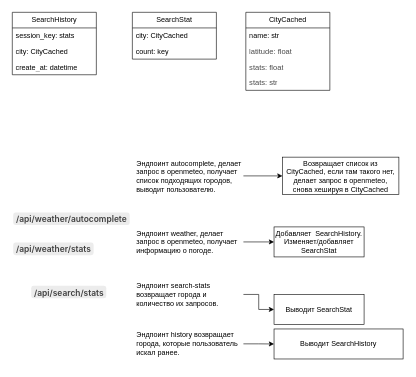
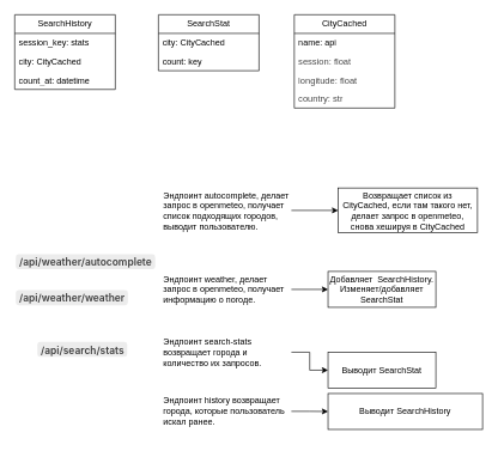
  <mxCell id="0" />
  <mxCell id="1" parent="0" />
  <mxCell id="2" value="SearchHistory" style="swimlane;fontStyle=0;childLayout=stackLayout;horizontal=1;startSize=26;fillColor=none;horizontalStack=0;resizeParent=1;resizeParentMax=0;resizeLast=0;collapsible=1;marginBottom=0;whiteSpace=wrap;html=1;" parent="1" vertex="1"><mxGeometry x="20" y="20" width="140" height="104" as="geometry" /></mxCell>
  <mxCell id="3" value="session_key: stats" style="text;strokeColor=none;fillColor=none;align=left;verticalAlign=top;spacingLeft=4;spacingRight=4;overflow=hidden;rotatable=0;points=[[0,0.5],[1,0.5]];portConstraint=eastwest;whiteSpace=wrap;html=1;" parent="2" vertex="1"><mxGeometry y="26" width="140" height="26" as="geometry" /></mxCell>
  <mxCell id="4" value="&lt;span style=&quot;text-align: center;&quot;&gt;city: CityCached&lt;/span&gt;" style="text;strokeColor=none;fillColor=none;align=left;verticalAlign=top;spacingLeft=4;spacingRight=4;overflow=hidden;rotatable=0;points=[[0,0.5],[1,0.5]];portConstraint=eastwest;whiteSpace=wrap;html=1;" parent="2" vertex="1"><mxGeometry y="52" width="140" height="26" as="geometry" /></mxCell>
- <mxCell id="5" value="create_at: datetime" style="text;strokeColor=none;fillColor=none;align=left;verticalAlign=top;spacingLeft=4;spacingRight=4;overflow=hidden;rotatable=0;points=[[0,0.5],[1,0.5]];portConstraint=eastwest;whiteSpace=wrap;html=1;" parent="2" vertex="1"><mxGeometry y="78" width="140" height="26" as="geometry" /></mxCell>
+ <mxCell id="5" value="count_at: datetime" style="text;strokeColor=none;fillColor=none;align=left;verticalAlign=top;spacingLeft=4;spacingRight=4;overflow=hidden;rotatable=0;points=[[0,0.5],[1,0.5]];portConstraint=eastwest;whiteSpace=wrap;html=1;" parent="2" vertex="1"><mxGeometry y="78" width="140" height="26" as="geometry" /></mxCell>
  <mxCell id="6" style="edgeStyle=orthogonalEdgeStyle;rounded=0;orthogonalLoop=1;jettySize=auto;html=1;entryX=0;entryY=0.5;entryDx=0;entryDy=0;" parent="1" source="7" target="23" edge="1"><mxGeometry relative="1" as="geometry" /></mxCell>
  <mxCell id="7" value="Эндпоинт autocomplete, делает запрос в openmeteo, получает список подходящих городов, выводит пользователю." style="text;html=1;align=left;verticalAlign=middle;whiteSpace=wrap;rounded=0;" parent="1" vertex="1"><mxGeometry x="225" y="250" width="180" height="85" as="geometry" /></mxCell>
  <mxCell id="8" value="&lt;strong style=&quot;font-weight: 600; color: rgb(64, 64, 64); font-family: quote-cjk-patch, Inter, system-ui, -apple-system, BlinkMacSystemFont, &amp;quot;Segoe UI&amp;quot;, Roboto, &amp;quot;Noto Sans&amp;quot;, Ubuntu, Cantarell, &amp;quot;Helvetica Neue&amp;quot;, Oxygen, &amp;quot;Open Sans&amp;quot;, sans-serif; font-size: 16.002px; font-style: normal; font-variant-ligatures: normal; font-variant-caps: normal; letter-spacing: normal; orphans: 2; text-align: left; text-indent: 0px; text-transform: none; widows: 2; word-spacing: 0px; -webkit-text-stroke-width: 0px; white-space: normal; background-color: rgb(255, 255, 255); text-decoration-thickness: initial; text-decoration-style: initial; text-decoration-color: initial;&quot;&gt;&lt;code style=&quot;font-size: 0.875em; font-weight: var(--ds-font-weight-strong); font-family: var(--ds-font-family-code); background-color: var(--ds-md-inline-code-color,#ececec); border-radius: 4px; padding: 0.15rem 0.3rem;&quot;&gt;/api/weather/autocomplete&lt;/code&gt;&lt;/strong&gt;" style="text;whiteSpace=wrap;html=1;" parent="1" vertex="1"><mxGeometry x="20" y="347.5" width="170" height="40" as="geometry" /></mxCell>
  <mxCell id="9" value="&lt;strong style=&quot;font-weight: 600; color: rgb(64, 64, 64); font-family: quote-cjk-patch, Inter, system-ui, -apple-system, BlinkMacSystemFont, &amp;quot;Segoe UI&amp;quot;, Roboto, &amp;quot;Noto Sans&amp;quot;, Ubuntu, Cantarell, &amp;quot;Helvetica Neue&amp;quot;, Oxygen, &amp;quot;Open Sans&amp;quot;, sans-serif; font-size: 16.002px; font-style: normal; font-variant-ligatures: normal; font-variant-caps: normal; letter-spacing: normal; orphans: 2; text-align: left; text-indent: 0px; text-transform: none; widows: 2; word-spacing: 0px; -webkit-text-stroke-width: 0px; white-space: normal; background-color: rgb(255, 255, 255); text-decoration-thickness: initial; text-decoration-style: initial; text-decoration-color: initial;&quot;&gt;&lt;code style=&quot;font-size: 0.875em; font-weight: var(--ds-font-weight-strong); font-family: var(--ds-font-family-code); background-color: var(--ds-md-inline-code-color,#ececec); border-radius: 4px; padding: 0.15rem 0.3rem;&quot;&gt;/api/search/stats&lt;/code&gt;&lt;/strong&gt;" style="text;whiteSpace=wrap;html=1;" parent="1" vertex="1"><mxGeometry x="50" y="470" width="160" height="40" as="geometry" /></mxCell>
  <mxCell id="10" style="edgeStyle=orthogonalEdgeStyle;rounded=0;orthogonalLoop=1;jettySize=auto;html=1;entryX=0;entryY=0.5;entryDx=0;entryDy=0;" parent="1" source="11" target="21" edge="1"><mxGeometry relative="1" as="geometry" /></mxCell>
  <mxCell id="11" value="Эндпоинт search-stats возвращает города и количество их запросов." style="text;html=1;align=left;verticalAlign=middle;whiteSpace=wrap;rounded=0;" parent="1" vertex="1"><mxGeometry x="225" y="447.5" width="180" height="85" as="geometry" /></mxCell>
- <mxCell id="12" value="&lt;strong style=&quot;font-weight: 600; color: rgb(64, 64, 64); font-family: quote-cjk-patch, Inter, system-ui, -apple-system, BlinkMacSystemFont, &amp;quot;Segoe UI&amp;quot;, Roboto, &amp;quot;Noto Sans&amp;quot;, Ubuntu, Cantarell, &amp;quot;Helvetica Neue&amp;quot;, Oxygen, &amp;quot;Open Sans&amp;quot;, sans-serif; font-size: 16.002px; font-style: normal; font-variant-ligatures: normal; font-variant-caps: normal; letter-spacing: normal; orphans: 2; text-align: left; text-indent: 0px; text-transform: none; widows: 2; word-spacing: 0px; -webkit-text-stroke-width: 0px; white-space: normal; background-color: rgb(255, 255, 255); text-decoration-thickness: initial; text-decoration-style: initial; text-decoration-color: initial;&quot;&gt;&lt;code style=&quot;font-size: 0.875em; font-weight: var(--ds-font-weight-strong); font-family: var(--ds-font-family-code); background-color: var(--ds-md-inline-code-color,#ececec); border-radius: 4px; padding: 0.15rem 0.3rem;&quot;&gt;/api/weather/stats&lt;/code&gt;&lt;/strong&gt;" style="text;whiteSpace=wrap;html=1;" parent="1" vertex="1"><mxGeometry x="20" y="397.5" width="220" height="40" as="geometry" /></mxCell>
+ <mxCell id="12" value="&lt;strong style=&quot;font-weight: 600; color: rgb(64, 64, 64); font-family: quote-cjk-patch, Inter, system-ui, -apple-system, BlinkMacSystemFont, &amp;quot;Segoe UI&amp;quot;, Roboto, &amp;quot;Noto Sans&amp;quot;, Ubuntu, Cantarell, &amp;quot;Helvetica Neue&amp;quot;, Oxygen, &amp;quot;Open Sans&amp;quot;, sans-serif; font-size: 16.002px; font-style: normal; font-variant-ligatures: normal; font-variant-caps: normal; letter-spacing: normal; orphans: 2; text-align: left; text-indent: 0px; text-transform: none; widows: 2; word-spacing: 0px; -webkit-text-stroke-width: 0px; white-space: normal; background-color: rgb(255, 255, 255); text-decoration-thickness: initial; text-decoration-style: initial; text-decoration-color: initial;&quot;&gt;&lt;code style=&quot;font-size: 0.875em; font-weight: var(--ds-font-weight-strong); font-family: var(--ds-font-family-code); background-color: var(--ds-md-inline-code-color,#ececec); border-radius: 4px; padding: 0.15rem 0.3rem;&quot;&gt;/api/weather/weather&lt;/code&gt;&lt;/strong&gt;" style="text;whiteSpace=wrap;html=1;" parent="1" vertex="1"><mxGeometry x="20" y="397.5" width="220" height="40" as="geometry" /></mxCell>
  <mxCell id="13" style="edgeStyle=orthogonalEdgeStyle;rounded=0;orthogonalLoop=1;jettySize=auto;html=1;entryX=0;entryY=0.5;entryDx=0;entryDy=0;" parent="1" source="14" target="20" edge="1"><mxGeometry relative="1" as="geometry" /></mxCell>
  <mxCell id="14" value="Эндпоинт weather, делает запрос в openmeteo, получает информацию о погоде." style="text;html=1;align=left;verticalAlign=middle;whiteSpace=wrap;rounded=0;" parent="1" vertex="1"><mxGeometry x="225" y="367.5" width="180" height="70" as="geometry" /></mxCell>
  <mxCell id="15" style="edgeStyle=orthogonalEdgeStyle;rounded=0;orthogonalLoop=1;jettySize=auto;html=1;entryX=0;entryY=0.5;entryDx=0;entryDy=0;" parent="1" source="16" target="22" edge="1"><mxGeometry relative="1" as="geometry" /></mxCell>
  <mxCell id="16" value="Эндпоинт history возвращает города, которые пользователь искал ранее." style="text;html=1;align=left;verticalAlign=middle;whiteSpace=wrap;rounded=0;" parent="1" vertex="1"><mxGeometry x="225" y="538.5" width="180" height="67.5" as="geometry" /></mxCell>
  <mxCell id="17" value="SearchStat" style="swimlane;fontStyle=0;childLayout=stackLayout;horizontal=1;startSize=26;fillColor=none;horizontalStack=0;resizeParent=1;resizeParentMax=0;resizeLast=0;collapsible=1;marginBottom=0;whiteSpace=wrap;html=1;" parent="1" vertex="1"><mxGeometry x="220" y="20" width="140" height="78" as="geometry" /></mxCell>
  <mxCell id="18" value="city:&amp;nbsp;&lt;span style=&quot;text-align: center;&quot;&gt;CityCached&lt;/span&gt;" style="text;strokeColor=none;fillColor=none;align=left;verticalAlign=top;spacingLeft=4;spacingRight=4;overflow=hidden;rotatable=0;points=[[0,0.5],[1,0.5]];portConstraint=eastwest;whiteSpace=wrap;html=1;" parent="17" vertex="1"><mxGeometry y="26" width="140" height="26" as="geometry" /></mxCell>
  <mxCell id="19" value="count: key" style="text;strokeColor=none;fillColor=none;align=left;verticalAlign=top;spacingLeft=4;spacingRight=4;overflow=hidden;rotatable=0;points=[[0,0.5],[1,0.5]];portConstraint=eastwest;whiteSpace=wrap;html=1;" parent="17" vertex="1"><mxGeometry y="52" width="140" height="26" as="geometry" /></mxCell>
  <mxCell id="20" value="Добавляет&amp;nbsp; SearchHistory.&lt;div&gt;Изменяет/добавляет SearchStat&lt;/div&gt;" style="html=1;whiteSpace=wrap;" parent="1" vertex="1"><mxGeometry x="456" y="377.5" width="150" height="50" as="geometry" /></mxCell>
  <mxCell id="21" value="Выводит SearchStat" style="html=1;whiteSpace=wrap;" parent="1" vertex="1"><mxGeometry x="456" y="490" width="150" height="50" as="geometry" /></mxCell>
  <mxCell id="22" value="Выводит SearchHistory" style="html=1;whiteSpace=wrap;" parent="1" vertex="1"><mxGeometry x="456" y="547.5" width="215" height="50" as="geometry" /></mxCell>
  <mxCell id="23" value="Возвращает список из CityCached, если там такого нет, делает запрос в openmeteo, снова хешируя в CityCached" style="html=1;whiteSpace=wrap;" parent="1" vertex="1"><mxGeometry x="470" y="261.25" width="194" height="62.5" as="geometry" /></mxCell>
  <mxCell id="24" value="CityCached" style="swimlane;fontStyle=0;childLayout=stackLayout;horizontal=1;startSize=26;fillColor=none;horizontalStack=0;resizeParent=1;resizeParentMax=0;resizeLast=0;collapsible=1;marginBottom=0;whiteSpace=wrap;html=1;" parent="1" vertex="1"><mxGeometry x="409" y="20" width="140" height="130" as="geometry" /></mxCell>
- <mxCell id="25" value="name: str" style="text;strokeColor=none;fillColor=none;align=left;verticalAlign=top;spacingLeft=4;spacingRight=4;overflow=hidden;rotatable=0;points=[[0,0.5],[1,0.5]];portConstraint=eastwest;whiteSpace=wrap;html=1;" parent="24" vertex="1"><mxGeometry y="26" width="140" height="26" as="geometry" /></mxCell>
- <mxCell id="26" value="&lt;pre style=&quot;font-family: var(--ds-font-family-code); overflow: auto; padding: calc(var(--ds-md-zoom)*8px)calc(var(--ds-md-zoom)*12px); text-wrap-mode: wrap; word-break: break-all; color: rgb(73, 73, 73); font-size: 12.573px; margin-top: 0px !important; margin-bottom: 0px !important;&quot;&gt;latitude: float&lt;/pre&gt;" style="text;strokeColor=none;fillColor=none;align=left;verticalAlign=top;spacingLeft=4;spacingRight=4;overflow=hidden;rotatable=0;points=[[0,0.5],[1,0.5]];portConstraint=eastwest;whiteSpace=wrap;html=1;" parent="24" vertex="1"><mxGeometry y="52" width="140" height="26" as="geometry" /></mxCell>
- <mxCell id="27" value="&lt;pre style=&quot;font-family: var(--ds-font-family-code); overflow: auto; padding: calc(var(--ds-md-zoom)*8px)calc(var(--ds-md-zoom)*12px); text-wrap-mode: wrap; word-break: break-all; color: rgb(73, 73, 73); font-size: 12.573px; margin-top: 0px !important; margin-bottom: 0px !important;&quot;&gt;stats: float&lt;/pre&gt;" style="text;strokeColor=none;fillColor=none;align=left;verticalAlign=top;spacingLeft=4;spacingRight=4;overflow=hidden;rotatable=0;points=[[0,0.5],[1,0.5]];portConstraint=eastwest;whiteSpace=wrap;html=1;" parent="24" vertex="1"><mxGeometry y="78" width="140" height="26" as="geometry" /></mxCell>
- <mxCell id="28" value="&lt;pre style=&quot;font-family: var(--ds-font-family-code); overflow: auto; padding: calc(var(--ds-md-zoom)*8px)calc(var(--ds-md-zoom)*12px); text-wrap-mode: wrap; word-break: break-all; color: rgb(73, 73, 73); font-size: 12.573px; margin-top: 0px !important; margin-bottom: 0px !important;&quot;&gt;stats: str&lt;/pre&gt;" style="text;strokeColor=none;fillColor=none;align=left;verticalAlign=top;spacingLeft=4;spacingRight=4;overflow=hidden;rotatable=0;points=[[0,0.5],[1,0.5]];portConstraint=eastwest;whiteSpace=wrap;html=1;" parent="24" vertex="1"><mxGeometry y="104" width="140" height="26" as="geometry" /></mxCell>
+ <mxCell id="25" value="name: api" style="text;strokeColor=none;fillColor=none;align=left;verticalAlign=top;spacingLeft=4;spacingRight=4;overflow=hidden;rotatable=0;points=[[0,0.5],[1,0.5]];portConstraint=eastwest;whiteSpace=wrap;html=1;" parent="24" vertex="1"><mxGeometry y="26" width="140" height="26" as="geometry" /></mxCell>
+ <mxCell id="26" value="&lt;pre style=&quot;font-family: var(--ds-font-family-code); overflow: auto; padding: calc(var(--ds-md-zoom)*8px)calc(var(--ds-md-zoom)*12px); text-wrap-mode: wrap; word-break: break-all; color: rgb(73, 73, 73); font-size: 12.573px; margin-top: 0px !important; margin-bottom: 0px !important;&quot;&gt;session: float&lt;/pre&gt;" style="text;strokeColor=none;fillColor=none;align=left;verticalAlign=top;spacingLeft=4;spacingRight=4;overflow=hidden;rotatable=0;points=[[0,0.5],[1,0.5]];portConstraint=eastwest;whiteSpace=wrap;html=1;" parent="24" vertex="1"><mxGeometry y="52" width="140" height="26" as="geometry" /></mxCell>
+ <mxCell id="27" value="&lt;pre style=&quot;font-family: var(--ds-font-family-code); overflow: auto; padding: calc(var(--ds-md-zoom)*8px)calc(var(--ds-md-zoom)*12px); text-wrap-mode: wrap; word-break: break-all; color: rgb(73, 73, 73); font-size: 12.573px; margin-top: 0px !important; margin-bottom: 0px !important;&quot;&gt;longitude: float&lt;/pre&gt;" style="text;strokeColor=none;fillColor=none;align=left;verticalAlign=top;spacingLeft=4;spacingRight=4;overflow=hidden;rotatable=0;points=[[0,0.5],[1,0.5]];portConstraint=eastwest;whiteSpace=wrap;html=1;" parent="24" vertex="1"><mxGeometry y="78" width="140" height="26" as="geometry" /></mxCell>
+ <mxCell id="28" value="&lt;pre style=&quot;font-family: var(--ds-font-family-code); overflow: auto; padding: calc(var(--ds-md-zoom)*8px)calc(var(--ds-md-zoom)*12px); text-wrap-mode: wrap; word-break: break-all; color: rgb(73, 73, 73); font-size: 12.573px; margin-top: 0px !important; margin-bottom: 0px !important;&quot;&gt;country: str&lt;/pre&gt;" style="text;strokeColor=none;fillColor=none;align=left;verticalAlign=top;spacingLeft=4;spacingRight=4;overflow=hidden;rotatable=0;points=[[0,0.5],[1,0.5]];portConstraint=eastwest;whiteSpace=wrap;html=1;" parent="24" vertex="1"><mxGeometry y="104" width="140" height="26" as="geometry" /></mxCell>
